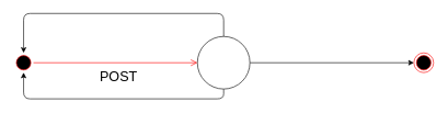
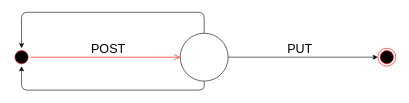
  <mxCell id="0" />
  <mxCell id="1" parent="0" />
  <mxCell id="2" value="" style="ellipse;html=1;shape=startState;fillColor=#000000;strokeColor=#ff0000;" vertex="1" parent="1"><mxGeometry x="20" y="80" width="30" height="30" as="geometry" /></mxCell>
  <mxCell id="3" value="" style="edgeStyle=orthogonalEdgeStyle;html=1;verticalAlign=bottom;endArrow=open;endSize=8;strokeColor=#ff0000;entryX=0;entryY=0.5;entryDx=0;entryDy=0;" edge="1" source="2" parent="1" target="8"><mxGeometry relative="1" as="geometry"><mxPoint x="150" y="95" as="targetPoint" /></mxGeometry></mxCell>
  <mxCell id="4" value="" style="ellipse;html=1;shape=endState;fillColor=#000000;strokeColor=#ff0000;" vertex="1" parent="1"><mxGeometry x="630" y="80" width="30" height="30" as="geometry" /></mxCell>
  <mxCell id="5" style="edgeStyle=orthogonalEdgeStyle;rounded=0;orthogonalLoop=1;jettySize=auto;html=1;entryX=0;entryY=0.5;entryDx=0;entryDy=0;" edge="1" parent="1" source="8" target="4"><mxGeometry relative="1" as="geometry" /></mxCell>
  <mxCell id="6" style="edgeStyle=orthogonalEdgeStyle;rounded=1;orthogonalLoop=1;jettySize=auto;html=1;entryX=0.5;entryY=0;entryDx=0;entryDy=0;exitX=0.5;exitY=0;exitDx=0;exitDy=0;" edge="1" parent="1" source="8" target="2"><mxGeometry relative="1" as="geometry"><Array as="points"><mxPoint x="340" y="20" /><mxPoint x="35" y="20" /></Array></mxGeometry></mxCell>
  <mxCell id="7" style="edgeStyle=orthogonalEdgeStyle;rounded=1;orthogonalLoop=1;jettySize=auto;html=1;entryX=0.5;entryY=1;entryDx=0;entryDy=0;" edge="1" parent="1" source="8" target="2"><mxGeometry relative="1" as="geometry"><Array as="points"><mxPoint x="340" y="150" /><mxPoint x="35" y="150" /></Array></mxGeometry></mxCell>
  <mxCell id="8" value="" style="ellipse;whiteSpace=wrap;html=1;aspect=fixed;" vertex="1" parent="1"><mxGeometry x="300" y="55" width="80" height="80" as="geometry" /></mxCell>
- <mxCell id="9" value="POST" style="text;html=1;strokeColor=none;fillColor=none;align=center;verticalAlign=middle;whiteSpace=wrap;rounded=0;fontSize=21;" vertex="1" parent="1"><mxGeometry x="160" y="105" width="40" height="20" as="geometry" /></mxCell>
+ <mxCell id="9" value="POST" style="text;html=1;strokeColor=none;fillColor=none;align=center;verticalAlign=middle;whiteSpace=wrap;rounded=0;fontSize=21;" vertex="1" parent="1"><mxGeometry x="160" y="70" width="40" height="20" as="geometry" /></mxCell>
+ <mxCell id="10" value="PUT" style="text;html=1;strokeColor=none;fillColor=none;align=center;verticalAlign=middle;whiteSpace=wrap;rounded=0;fontSize=21;" vertex="1" parent="1"><mxGeometry x="480" y="70" width="40" height="20" as="geometry" /></mxCell>
